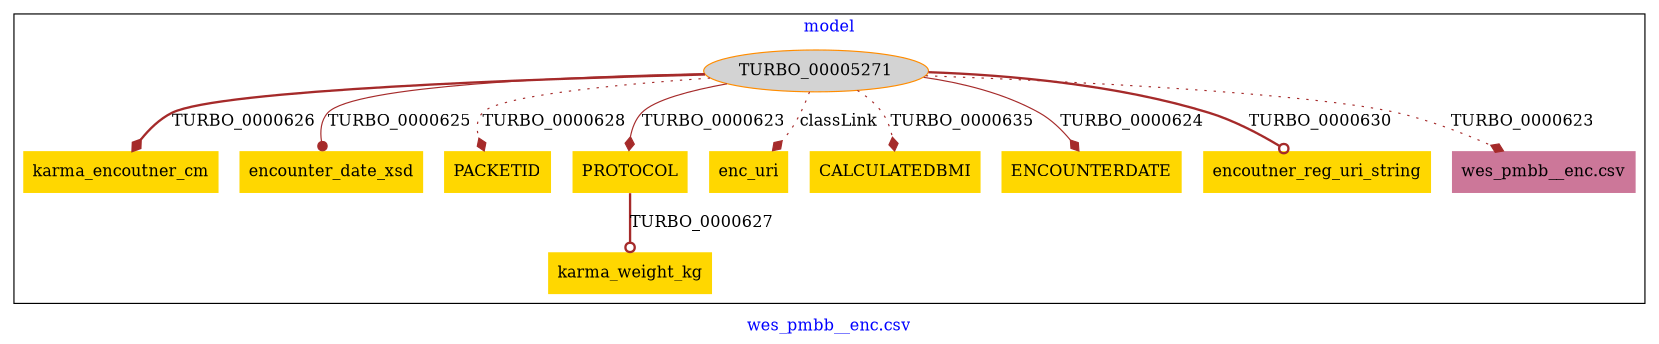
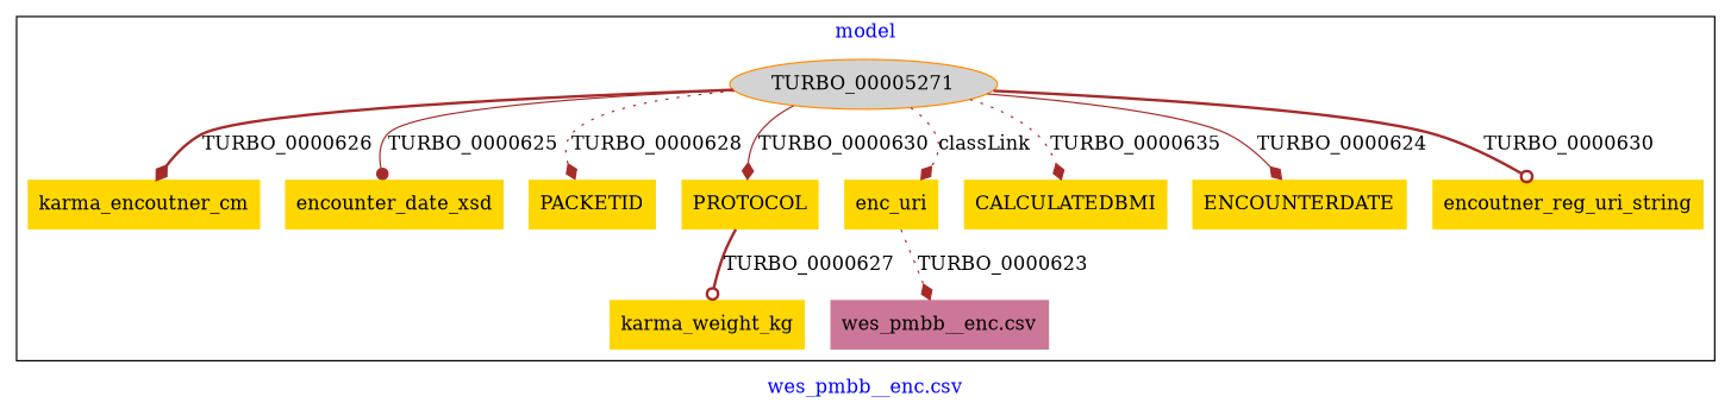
  digraph {
    fontcolor=blue
    label="wes_pmbb__enc.csv"
    remincross=true
    node [color=darkorange fillcolor=gold style=filled shape=plaintext]
    edge [arrowhead=diamond color=brown fontcolor=black style=dotted]
    n1 [fillcolor=lightgray label=TURBO_00005271 shape=""]
    n2 [color=blue label=karma_weight_kg]
    n3 [label=karma_encoutner_cm]
    n4 [label=encounter_date_xsd]
    n5 [color=blue label=PACKETID]
    n6 [label=PROTOCOL]
    n7 [label=enc_uri]
    n8 [color=blue label=CALCULATEDBMI]
    n9 [color=blue label=ENCOUNTERDATE]
    n10 [label=encoutner_reg_uri_string]
    n11 [fillcolor="#CC7799" label="wes_pmbb__enc.csv"]
    subgraph cluster_1 {
      label=model
      n1
      n2
      n3
      n4
      n5
      n6
      n7
      n8
      n9
      n10
      n11
    }
    n1 -> n3 [label=TURBO_0000626 style=bold]
    n1 -> n4 [arrowhead=dot label=TURBO_0000625 style=solid]
    n1 -> n5 [label=TURBO_0000628]
-   n1 -> n6 [label=TURBO_0000623 style=solid]
+   n1 -> n6 [label=TURBO_0000630 style=solid]
    n1 -> n7 [label=classLink]
    n1 -> n8 [label=TURBO_0000635]
    n1 -> n9 [label=TURBO_0000624 style=solid]
    n1 -> n10 [arrowhead=odot label=TURBO_0000630 style=bold]
-   n1 -> n11 [label=TURBO_0000623]
+   n7 -> n11 [label=TURBO_0000623]
    n6 -> n2 [arrowhead=odot label=TURBO_0000627 style=bold]
  }
